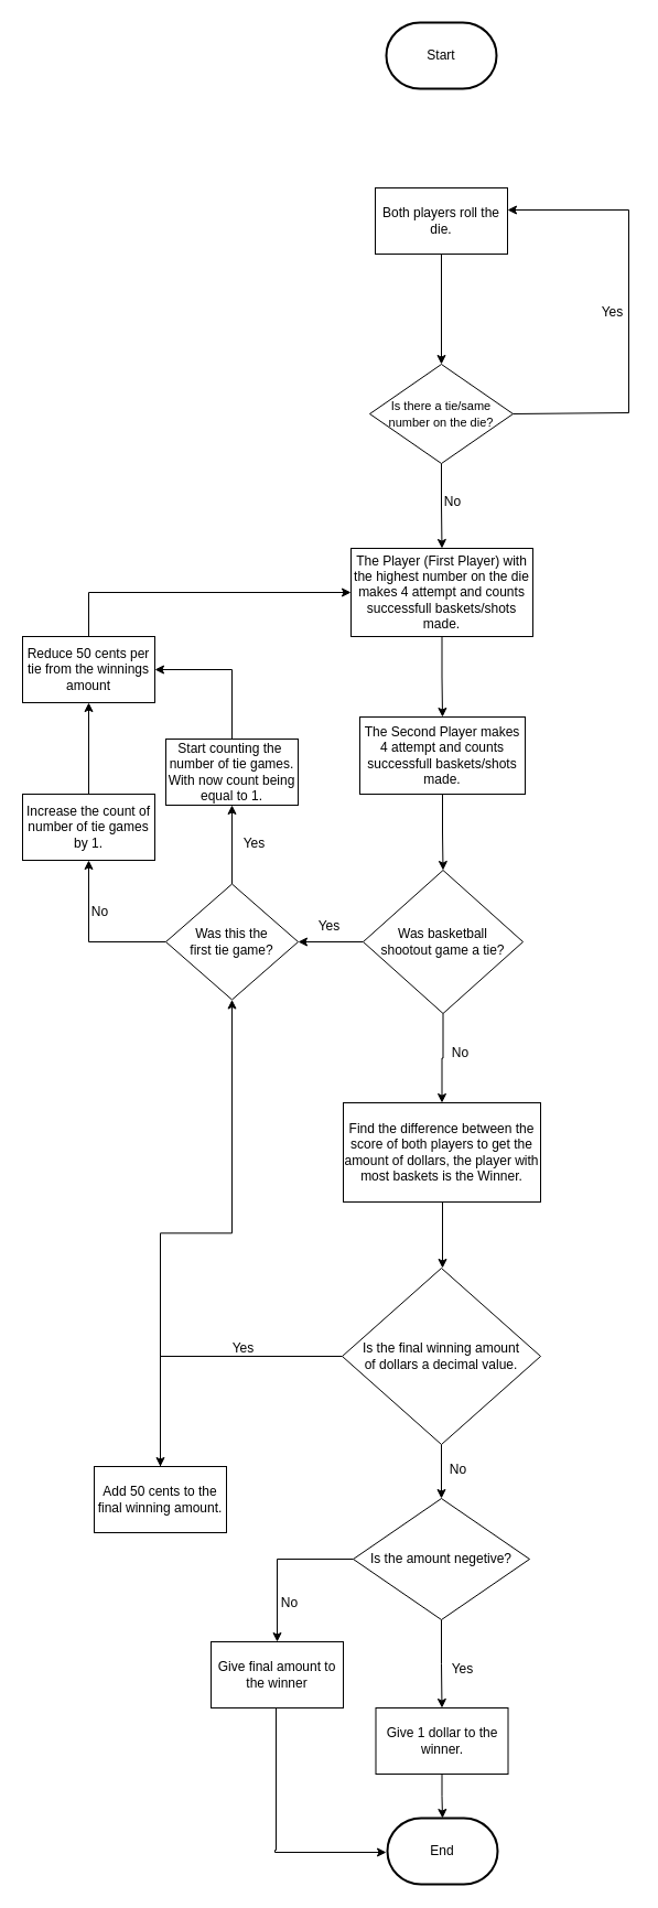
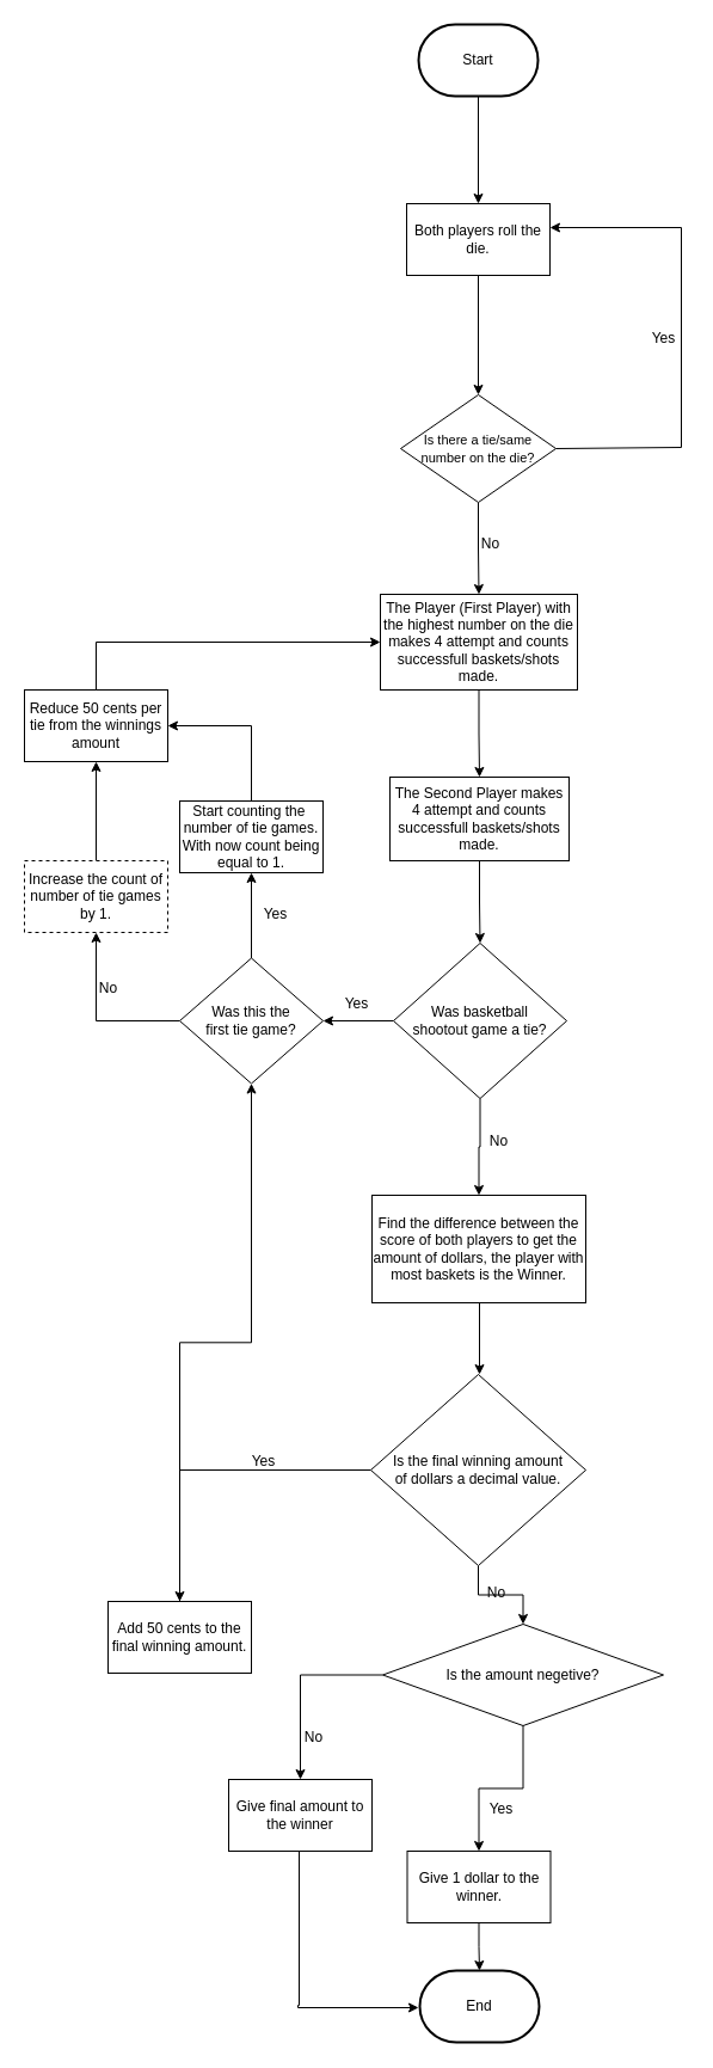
  <mxCell id="0" />
  <mxCell id="1" parent="0" />
  <mxCell id="2" value="End" style="strokeWidth=2;html=1;shape=mxgraph.flowchart.terminator;whiteSpace=wrap;" parent="1" vertex="1"><mxGeometry x="351" y="1649" width="100" height="60" as="geometry" /></mxCell>
+ <mxCell id="3" value="" style="edgeStyle=orthogonalEdgeStyle;rounded=0;orthogonalLoop=1;jettySize=auto;html=1;" parent="1" source="4" target="6" edge="1"><mxGeometry relative="1" as="geometry" /></mxCell>
  <mxCell id="4" value="Start" style="strokeWidth=2;html=1;shape=mxgraph.flowchart.terminator;whiteSpace=wrap;" parent="1" vertex="1"><mxGeometry x="350" y="20" width="100" height="60" as="geometry" /></mxCell>
  <mxCell id="5" value="" style="edgeStyle=orthogonalEdgeStyle;rounded=0;orthogonalLoop=1;jettySize=auto;html=1;" parent="1" source="6" target="8" edge="1"><mxGeometry relative="1" as="geometry" /></mxCell>
  <mxCell id="6" value="Both players roll the die." style="rounded=0;whiteSpace=wrap;html=1;" parent="1" vertex="1"><mxGeometry x="340" y="170" width="120" height="60" as="geometry" /></mxCell>
  <mxCell id="7" value="" style="edgeStyle=orthogonalEdgeStyle;rounded=0;orthogonalLoop=1;jettySize=auto;html=1;" parent="1" source="8" target="11" edge="1"><mxGeometry relative="1" as="geometry" /></mxCell>
  <mxCell id="8" value="&lt;font style=&quot;font-size: 11px;&quot;&gt;Is there a tie/same number on the die?&lt;/font&gt;" style="rhombus;whiteSpace=wrap;html=1;" parent="1" vertex="1"><mxGeometry x="335" y="330" width="130" height="90" as="geometry" /></mxCell>
  <mxCell id="9" value="Yes" style="text;html=1;align=center;verticalAlign=middle;resizable=0;points=[];autosize=1;strokeColor=none;fillColor=none;" parent="1" vertex="1"><mxGeometry x="535" y="268" width="40" height="30" as="geometry" /></mxCell>
  <mxCell id="10" value="" style="edgeStyle=orthogonalEdgeStyle;rounded=0;orthogonalLoop=1;jettySize=auto;html=1;" parent="1" source="11" target="13" edge="1"><mxGeometry relative="1" as="geometry" /></mxCell>
  <mxCell id="11" value="&lt;font style=&quot;font-size: 12px;&quot;&gt;The Player (First Player) with the highest number on the die makes 4 attempt and counts successfull baskets/shots made.&lt;/font&gt;" style="whiteSpace=wrap;html=1;" parent="1" vertex="1"><mxGeometry x="318" y="497" width="165" height="80" as="geometry" /></mxCell>
  <mxCell id="12" value="" style="edgeStyle=orthogonalEdgeStyle;rounded=0;orthogonalLoop=1;jettySize=auto;html=1;" parent="1" source="13" target="16" edge="1"><mxGeometry relative="1" as="geometry" /></mxCell>
  <mxCell id="13" value="&lt;font style=&quot;font-size: 12px;&quot;&gt;The Second Player makes 4 attempt and counts successfull baskets/shots made.&lt;/font&gt;" style="whiteSpace=wrap;html=1;" parent="1" vertex="1"><mxGeometry x="326" y="650" width="150" height="70" as="geometry" /></mxCell>
  <mxCell id="14" value="" style="edgeStyle=orthogonalEdgeStyle;rounded=0;orthogonalLoop=1;jettySize=auto;html=1;" parent="1" source="16" target="18" edge="1"><mxGeometry relative="1" as="geometry"><mxPoint x="550" y="842.5" as="targetPoint" /></mxGeometry></mxCell>
  <mxCell id="15" value="" style="edgeStyle=orthogonalEdgeStyle;rounded=0;orthogonalLoop=1;jettySize=auto;html=1;" parent="1" source="16" target="27" edge="1"><mxGeometry relative="1" as="geometry" /></mxCell>
  <mxCell id="16" value="Was basketball &lt;br&gt;shootout game a tie?" style="rhombus;whiteSpace=wrap;html=1;" parent="1" vertex="1"><mxGeometry x="329" y="789" width="145" height="130" as="geometry" /></mxCell>
  <mxCell id="17" value="No" style="text;html=1;align=center;verticalAlign=middle;resizable=0;points=[];autosize=1;strokeColor=none;fillColor=none;" parent="1" vertex="1"><mxGeometry x="397" y="940" width="40" height="30" as="geometry" /></mxCell>
  <mxCell id="18" value="Find the difference between the score of both players to get the amount of dollars, the player with most baskets is the Winner." style="rounded=0;whiteSpace=wrap;html=1;" parent="1" vertex="1"><mxGeometry x="311" y="1000" width="179" height="90" as="geometry" /></mxCell>
  <mxCell id="19" value="" style="edgeStyle=orthogonalEdgeStyle;rounded=0;orthogonalLoop=1;jettySize=auto;html=1;" parent="1" edge="1"><mxGeometry relative="1" as="geometry"><mxPoint x="401" y="1090" as="sourcePoint" /><mxPoint x="401" y="1150" as="targetPoint" /></mxGeometry></mxCell>
  <mxCell id="20" value="" style="edgeStyle=orthogonalEdgeStyle;rounded=0;orthogonalLoop=1;jettySize=auto;html=1;" parent="1" source="27" target="24" edge="1"><mxGeometry relative="1" as="geometry"><mxPoint x="210" y="885" as="sourcePoint" /></mxGeometry></mxCell>
  <mxCell id="21" value="Yes" style="text;html=1;align=center;verticalAlign=middle;resizable=0;points=[];autosize=1;strokeColor=none;fillColor=none;" parent="1" vertex="1"><mxGeometry x="278" y="825" width="40" height="30" as="geometry" /></mxCell>
  <mxCell id="22" value="No" style="text;html=1;align=center;verticalAlign=middle;resizable=0;points=[];autosize=1;strokeColor=none;fillColor=none;" parent="1" vertex="1"><mxGeometry x="390" y="440" width="40" height="30" as="geometry" /></mxCell>
  <mxCell id="23" style="edgeStyle=orthogonalEdgeStyle;rounded=0;orthogonalLoop=1;jettySize=auto;html=1;exitX=0.5;exitY=0;exitDx=0;exitDy=0;entryX=1;entryY=0.5;entryDx=0;entryDy=0;" parent="1" source="24" target="33" edge="1"><mxGeometry relative="1" as="geometry" /></mxCell>
  <mxCell id="24" value="Start counting the&amp;nbsp; number of tie games. With now count being equal to 1." style="whiteSpace=wrap;html=1;" parent="1" vertex="1"><mxGeometry x="150" y="670" width="120" height="60" as="geometry" /></mxCell>
  <mxCell id="25" value="" style="edgeStyle=orthogonalEdgeStyle;rounded=0;orthogonalLoop=1;jettySize=auto;html=1;" parent="1" target="27" edge="1"><mxGeometry relative="1" as="geometry"><mxPoint x="210" y="885" as="sourcePoint" /><mxPoint x="210" y="965" as="targetPoint" /></mxGeometry></mxCell>
  <mxCell id="26" value="" style="edgeStyle=orthogonalEdgeStyle;rounded=0;orthogonalLoop=1;jettySize=auto;html=1;" parent="1" source="27" target="30" edge="1"><mxGeometry relative="1" as="geometry" /></mxCell>
  <mxCell id="27" value="Was this the &lt;br&gt;first tie game?" style="rhombus;whiteSpace=wrap;html=1;" parent="1" vertex="1"><mxGeometry x="150" y="801.5" width="120" height="105" as="geometry" /></mxCell>
  <mxCell id="28" value="Yes" style="text;html=1;align=center;verticalAlign=middle;resizable=0;points=[];autosize=1;strokeColor=none;fillColor=none;" parent="1" vertex="1"><mxGeometry x="210" y="750" width="40" height="30" as="geometry" /></mxCell>
  <mxCell id="29" value="" style="edgeStyle=orthogonalEdgeStyle;rounded=0;orthogonalLoop=1;jettySize=auto;html=1;" parent="1" source="30" target="33" edge="1"><mxGeometry relative="1" as="geometry" /></mxCell>
- <mxCell id="30" value="Increase the count of number of tie games by 1." style="whiteSpace=wrap;html=1;" parent="1" vertex="1"><mxGeometry x="20" y="720" width="120" height="60" as="geometry" /></mxCell>
+ <mxCell id="30" value="Increase the count of number of tie games by 1." style="whiteSpace=wrap;html=1;dashed=1;" parent="1" vertex="1"><mxGeometry x="20" y="720" width="120" height="60" as="geometry" /></mxCell>
  <mxCell id="31" value="No" style="text;html=1;align=center;verticalAlign=middle;resizable=0;points=[];autosize=1;strokeColor=none;fillColor=none;" parent="1" vertex="1"><mxGeometry x="70" y="812" width="40" height="30" as="geometry" /></mxCell>
  <mxCell id="32" style="edgeStyle=orthogonalEdgeStyle;rounded=0;orthogonalLoop=1;jettySize=auto;html=1;exitX=0.5;exitY=0;exitDx=0;exitDy=0;entryX=0;entryY=0.5;entryDx=0;entryDy=0;" parent="1" source="33" target="11" edge="1"><mxGeometry relative="1" as="geometry" /></mxCell>
  <mxCell id="33" value="Reduce 50 cents per tie from the winnings amount" style="whiteSpace=wrap;html=1;" parent="1" vertex="1"><mxGeometry x="20" y="577" width="120" height="60" as="geometry" /></mxCell>
  <mxCell id="34" value="" style="edgeStyle=orthogonalEdgeStyle;rounded=0;orthogonalLoop=1;jettySize=auto;html=1;" parent="1" source="41" target="36" edge="1"><mxGeometry relative="1" as="geometry" /></mxCell>
  <mxCell id="35" value="" style="edgeStyle=orthogonalEdgeStyle;rounded=0;orthogonalLoop=1;jettySize=auto;html=1;" parent="1" source="36" target="2" edge="1"><mxGeometry relative="1" as="geometry" /></mxCell>
  <mxCell id="36" value="Give 1 dollar to the winner." style="whiteSpace=wrap;html=1;" parent="1" vertex="1"><mxGeometry x="340.5" y="1549" width="120" height="60" as="geometry" /></mxCell>
  <mxCell id="37" value="" style="endArrow=none;html=1;rounded=0;exitX=1;exitY=0.5;exitDx=0;exitDy=0;" parent="1" source="8" edge="1"><mxGeometry width="50" height="50" relative="1" as="geometry"><mxPoint x="620" y="350" as="sourcePoint" /><mxPoint x="570" y="374" as="targetPoint" /></mxGeometry></mxCell>
  <mxCell id="38" value="" style="endArrow=none;html=1;rounded=0;" parent="1" edge="1"><mxGeometry width="50" height="50" relative="1" as="geometry"><mxPoint x="570" y="374" as="sourcePoint" /><mxPoint x="570" y="190" as="targetPoint" /></mxGeometry></mxCell>
  <mxCell id="39" value="" style="endArrow=classic;html=1;rounded=0;entryX=1;entryY=0.25;entryDx=0;entryDy=0;" parent="1" edge="1"><mxGeometry width="50" height="50" relative="1" as="geometry"><mxPoint x="570" y="190" as="sourcePoint" /><mxPoint x="460" y="190" as="targetPoint" /></mxGeometry></mxCell>
  <mxCell id="40" value="" style="edgeStyle=orthogonalEdgeStyle;rounded=0;orthogonalLoop=1;jettySize=auto;html=1;" parent="1" source="41" target="44" edge="1"><mxGeometry relative="1" as="geometry" /></mxCell>
- <mxCell id="41" value="Is the amount negetive?" style="rhombus;whiteSpace=wrap;html=1;" parent="1" vertex="1"><mxGeometry x="320" y="1359" width="160" height="110" as="geometry" /></mxCell>
+ <mxCell id="41" value="Is the amount negetive?" style="rhombus;whiteSpace=wrap;html=1;" parent="1" vertex="1"><mxGeometry x="320" y="1359" width="235" height="85" as="geometry" /></mxCell>
  <mxCell id="42" value="Yes" style="text;html=1;align=center;verticalAlign=middle;resizable=0;points=[];autosize=1;strokeColor=none;fillColor=none;" parent="1" vertex="1"><mxGeometry x="399" y="1499" width="40" height="30" as="geometry" /></mxCell>
  <mxCell id="43" style="edgeStyle=orthogonalEdgeStyle;rounded=0;orthogonalLoop=1;jettySize=auto;html=1;" parent="1" edge="1"><mxGeometry relative="1" as="geometry"><mxPoint x="350" y="1680" as="targetPoint" /><mxPoint x="250" y="1549" as="sourcePoint" /><Array as="points"><mxPoint x="249" y="1678" /></Array></mxGeometry></mxCell>
  <mxCell id="44" value="Give final amount to the winner" style="whiteSpace=wrap;html=1;" parent="1" vertex="1"><mxGeometry x="191" y="1489" width="120" height="60" as="geometry" /></mxCell>
  <mxCell id="45" value="No" style="text;html=1;align=center;verticalAlign=middle;resizable=0;points=[];autosize=1;strokeColor=none;fillColor=none;" parent="1" vertex="1"><mxGeometry x="242" y="1439" width="40" height="30" as="geometry" /></mxCell>
  <mxCell id="46" style="edgeStyle=orthogonalEdgeStyle;rounded=0;orthogonalLoop=1;jettySize=auto;html=1;entryX=0.5;entryY=0;entryDx=0;entryDy=0;" edge="1" parent="1" source="48" target="41"><mxGeometry relative="1" as="geometry" /></mxCell>
  <mxCell id="47" value="" style="edgeStyle=orthogonalEdgeStyle;rounded=0;orthogonalLoop=1;jettySize=auto;html=1;" edge="1" parent="1" source="48" target="51"><mxGeometry relative="1" as="geometry" /></mxCell>
  <mxCell id="48" value="Is the final winning amount &lt;br&gt;of dollars a decimal value." style="rhombus;whiteSpace=wrap;html=1;" vertex="1" parent="1"><mxGeometry x="310" y="1150" width="180" height="160" as="geometry" /></mxCell>
  <mxCell id="49" value="No" style="text;html=1;align=center;verticalAlign=middle;resizable=0;points=[];autosize=1;strokeColor=none;fillColor=none;" vertex="1" parent="1"><mxGeometry x="395" y="1318" width="40" height="30" as="geometry" /></mxCell>
  <mxCell id="50" style="edgeStyle=orthogonalEdgeStyle;rounded=0;orthogonalLoop=1;jettySize=auto;html=1;" edge="1" parent="1" source="51" target="27"><mxGeometry relative="1" as="geometry" /></mxCell>
- <mxCell id="51" value="Add 50 cents to the final winning amount." style="whiteSpace=wrap;html=1;" vertex="1" parent="1"><mxGeometry x="85" y="1330" width="120" height="60" as="geometry" /></mxCell>
+ <mxCell id="51" value="Add 50 cents to the final winning amount." style="whiteSpace=wrap;html=1;" vertex="1" parent="1"><mxGeometry y="1340" width="120" height="60" as="geometry" x="90" /></mxCell>
  <mxCell id="52" value="Yes" style="text;html=1;align=center;verticalAlign=middle;resizable=0;points=[];autosize=1;strokeColor=none;fillColor=none;" vertex="1" parent="1"><mxGeometry x="200" y="1208" width="40" height="30" as="geometry" /></mxCell>
